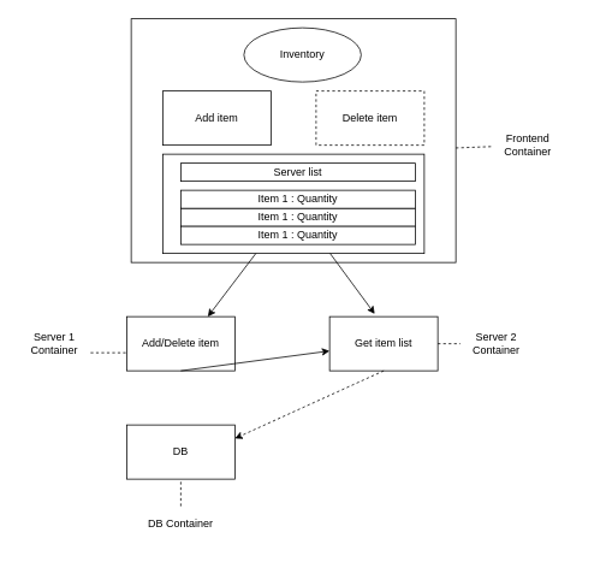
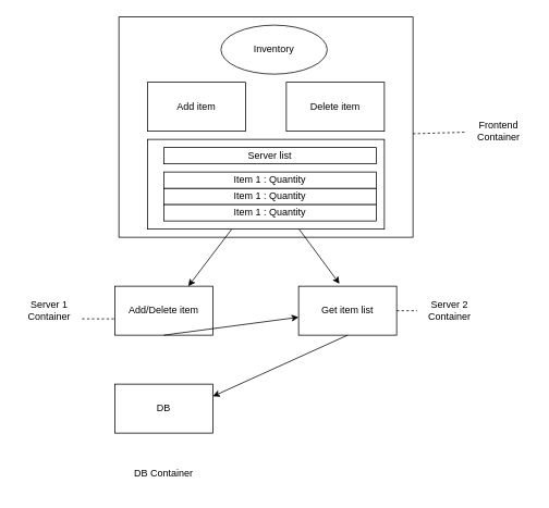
  <mxCell id="0" />
  <mxCell id="1" parent="0" />
  <mxCell id="2" value="" style="rounded=0;whiteSpace=wrap;html=1;" vertex="1" parent="1"><mxGeometry x="145" y="20" width="360" height="270" as="geometry" /></mxCell>
- <mxCell id="3" value="Delete item" style="rounded=0;whiteSpace=wrap;html=1;dashed=1;" vertex="1" parent="1"><mxGeometry x="350" y="100" width="120" height="60" as="geometry" /></mxCell>
+ <mxCell id="3" value="Delete item" style="rounded=0;whiteSpace=wrap;html=1;" vertex="1" parent="1"><mxGeometry x="350" y="100" width="120" height="60" as="geometry" /></mxCell>
  <mxCell id="4" value="Add item" style="rounded=0;whiteSpace=wrap;html=1;" vertex="1" parent="1"><mxGeometry x="180" y="100" width="120" height="60" as="geometry" /></mxCell>
  <mxCell id="5" value="Inventory" style="ellipse;whiteSpace=wrap;html=1;" vertex="1" parent="1"><mxGeometry x="270" y="30" width="130" height="60" as="geometry" /></mxCell>
  <mxCell id="6" value="Add/Delete item" style="rounded=0;whiteSpace=wrap;html=1;" vertex="1" parent="1"><mxGeometry x="140" y="350" width="120" height="60" as="geometry" /></mxCell>
  <mxCell id="7" value="Get item list" style="rounded=0;whiteSpace=wrap;html=1;" vertex="1" parent="1"><mxGeometry x="365" y="350" width="120" height="60" as="geometry" /></mxCell>
  <mxCell id="8" value="DB" style="rounded=0;whiteSpace=wrap;html=1;" vertex="1" parent="1"><mxGeometry x="140" y="470" width="120" height="60" as="geometry" /></mxCell>
  <mxCell id="9" value="" style="rounded=0;whiteSpace=wrap;html=1;" vertex="1" parent="1"><mxGeometry x="180" y="170" width="290" height="110" as="geometry" /></mxCell>
  <mxCell id="10" value="Item 1 : Quantity" style="rounded=0;whiteSpace=wrap;html=1;" vertex="1" parent="1"><mxGeometry x="200" width="260" height="20" as="geometry" y="230" /></mxCell>
  <mxCell id="11" value="Item 1 : Quantity" style="rounded=0;whiteSpace=wrap;html=1;" vertex="1" parent="1"><mxGeometry x="200" y="210" width="260" height="20" as="geometry" /></mxCell>
  <mxCell id="12" value="Item 1 : Quantity" style="rounded=0;whiteSpace=wrap;html=1;" vertex="1" parent="1"><mxGeometry x="200" y="250" width="260" height="20" as="geometry" /></mxCell>
  <mxCell id="13" value="Server list" style="rounded=0;whiteSpace=wrap;html=1;" vertex="1" parent="1"><mxGeometry x="200" y="180" width="260" height="20" as="geometry" /></mxCell>
  <mxCell id="14" value="" style="endArrow=classic;html=1;entryX=0.417;entryY=-0.05;entryDx=0;entryDy=0;entryPerimeter=0;" edge="1" parent="1" source="9" target="7"><mxGeometry width="50" height="50" relative="1" as="geometry"><mxPoint x="540" y="340" as="sourcePoint" /><mxPoint x="590" y="290" as="targetPoint" /></mxGeometry></mxCell>
  <mxCell id="15" value="" style="endArrow=classic;html=1;entryX=0.75;entryY=0;entryDx=0;entryDy=0;" edge="1" parent="1" source="9" target="6"><mxGeometry width="50" height="50" relative="1" as="geometry"><mxPoint x="375.592" y="290" as="sourcePoint" /><mxPoint x="280" y="360" as="targetPoint" /></mxGeometry></mxCell>
  <mxCell id="16" value="" style="endArrow=classic;html=1;exitX=0.5;exitY=1;exitDx=0;exitDy=0;" edge="1" parent="1" source="6" target="7"><mxGeometry width="50" height="50" relative="1" as="geometry"><mxPoint x="540" y="340" as="sourcePoint" /><mxPoint x="590" y="290" as="targetPoint" /></mxGeometry></mxCell>
- <mxCell id="17" value="" style="endArrow=classic;html=1;entryX=1;entryY=0.25;entryDx=0;entryDy=0;exitX=0.5;exitY=1;exitDx=0;exitDy=0;dashed=1;" edge="1" parent="1" source="7" target="8"><mxGeometry width="50" height="50" relative="1" as="geometry"><mxPoint x="540" y="340" as="sourcePoint" /><mxPoint x="590" y="290" as="targetPoint" /></mxGeometry></mxCell>
- <mxCell id="18" value="Frontend Container" style="text;html=1;strokeColor=none;fillColor=none;align=center;verticalAlign=middle;whiteSpace=wrap;rounded=0;" vertex="1" parent="1"><mxGeometry x="545" y="140" width="80" height="40" as="geometry" /></mxCell>
+ <mxCell id="17" value="" style="endArrow=classic;html=1;entryX=1;entryY=0.25;entryDx=0;entryDy=0;exitX=0.5;exitY=1;exitDx=0;exitDy=0;" edge="1" parent="1" source="7" target="8"><mxGeometry width="50" height="50" relative="1" as="geometry"><mxPoint x="540" y="340" as="sourcePoint" /><mxPoint x="590" y="290" as="targetPoint" /></mxGeometry></mxCell>
+ <mxCell id="18" value="Frontend Container" style="text;html=1;strokeColor=none;fillColor=none;align=center;verticalAlign=middle;whiteSpace=wrap;rounded=0;" vertex="1" parent="1"><mxGeometry x="570" y="140" width="80" height="40" as="geometry" /></mxCell>
  <mxCell id="19" value="Server 1 Container" style="text;html=1;strokeColor=none;fillColor=none;align=center;verticalAlign=middle;whiteSpace=wrap;rounded=0;" vertex="1" parent="1"><mxGeometry x="20" y="360" width="80" height="40" as="geometry" /></mxCell>
  <mxCell id="20" value="Server 2 Container" style="text;html=1;strokeColor=none;fillColor=none;align=center;verticalAlign=middle;whiteSpace=wrap;rounded=0;" vertex="1" parent="1"><mxGeometry x="510" y="360" width="80" height="40" as="geometry" /></mxCell>
  <mxCell id="21" value="DB Container" style="text;html=1;strokeColor=none;fillColor=none;align=center;verticalAlign=middle;whiteSpace=wrap;rounded=0;" vertex="1" parent="1"><mxGeometry x="160" y="560" width="80" height="40" as="geometry" /></mxCell>
  <mxCell id="22" value="" style="endArrow=none;dashed=1;html=1;exitX=1;exitY=0.5;exitDx=0;exitDy=0;" edge="1" parent="1" source="7" target="20"><mxGeometry width="50" height="50" relative="1" as="geometry"><mxPoint x="540" y="340" as="sourcePoint" /><mxPoint x="590" y="290" as="targetPoint" /></mxGeometry></mxCell>
  <mxCell id="23" value="" style="endArrow=none;dashed=1;html=1;exitX=1;exitY=0.53;exitDx=0;exitDy=0;exitPerimeter=0;" edge="1" parent="1" source="2" target="18"><mxGeometry width="50" height="50" relative="1" as="geometry"><mxPoint x="540" y="340" as="sourcePoint" /><mxPoint x="590" y="290" as="targetPoint" /></mxGeometry></mxCell>
- <mxCell id="24" value="" style="endArrow=none;dashed=1;html=1;" edge="1" parent="1" source="21" target="8"><mxGeometry width="50" height="50" relative="1" as="geometry"><mxPoint x="540" y="340" as="sourcePoint" /><mxPoint x="590" y="290" as="targetPoint" /></mxGeometry></mxCell>
  <mxCell id="25" value="" style="endArrow=none;dashed=1;html=1;exitX=1;exitY=0.75;exitDx=0;exitDy=0;" edge="1" parent="1" source="19"><mxGeometry width="50" height="50" relative="1" as="geometry"><mxPoint x="540" y="340" as="sourcePoint" /><mxPoint x="140" y="390" as="targetPoint" /></mxGeometry></mxCell>
